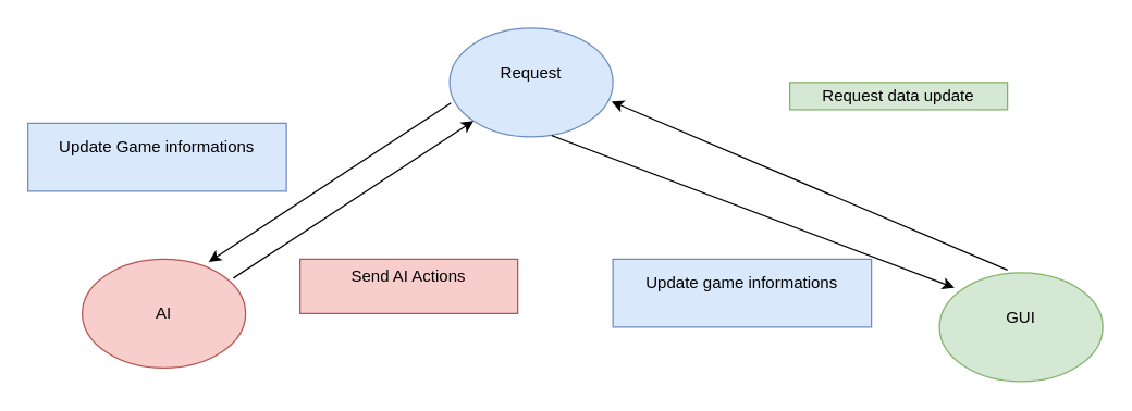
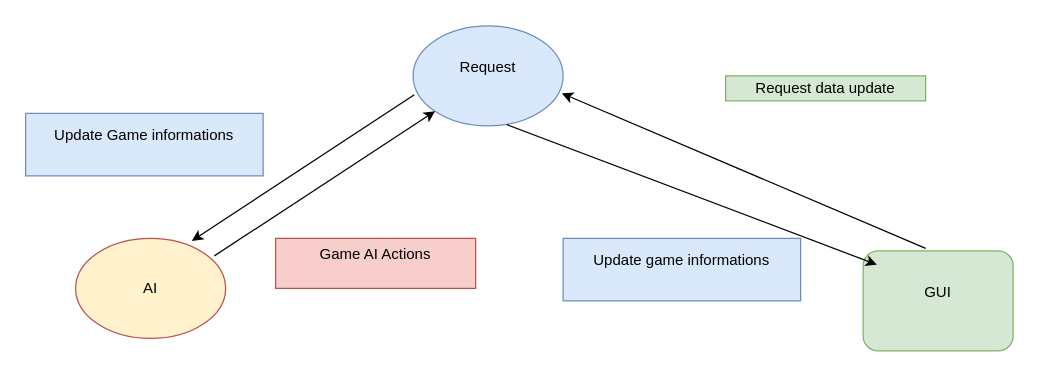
  <mxCell id="0" />
  <mxCell id="1" parent="0" />
- <mxCell id="2" value="&lt;div&gt;GUI&lt;/div&gt;&lt;div&gt;&lt;br&gt;&lt;/div&gt;" style="ellipse;whiteSpace=wrap;html=1;fillColor=#d5e8d4;strokeColor=#82b366;" vertex="1" parent="1"><mxGeometry x="690" y="200" width="120" height="80" as="geometry" /></mxCell>
- <mxCell id="3" value="AI" style="ellipse;whiteSpace=wrap;html=1;fillColor=#f8cecc;strokeColor=#b85450;" vertex="1" parent="1"><mxGeometry x="60" y="190" width="120" height="80" as="geometry" /></mxCell>
+ <mxCell id="2" value="&lt;div&gt;GUI&lt;/div&gt;&lt;div&gt;&lt;br&gt;&lt;/div&gt;" style="whiteSpace=wrap;html=1;fillColor=#d5e8d4;strokeColor=#82b366;rounded=1;" vertex="1" parent="1"><mxGeometry x="690" y="200" width="120" height="80" as="geometry" /></mxCell>
+ <mxCell id="3" value="AI" style="ellipse;whiteSpace=wrap;html=1;fillColor=#fff2cc;strokeColor=#b85450;" vertex="1" parent="1"><mxGeometry x="60" y="190" width="120" height="80" as="geometry" /></mxCell>
  <mxCell id="4" value="&lt;div&gt;Request&lt;/div&gt;&lt;div&gt;&lt;br&gt;&lt;/div&gt;" style="ellipse;whiteSpace=wrap;html=1;fillColor=#dae8fc;strokeColor=#6c8ebf;" vertex="1" parent="1"><mxGeometry x="330" y="20" width="120" height="80" as="geometry" /></mxCell>
  <mxCell id="5" value="" style="endArrow=classic;html=1;entryX=0;entryY=1;entryDx=0;entryDy=0;exitX=0.925;exitY=0.175;exitDx=0;exitDy=0;exitPerimeter=0;" edge="1" parent="1" source="3" target="4"><mxGeometry width="50" height="50" relative="1" as="geometry"><mxPoint x="-280" y="160" as="sourcePoint" /><mxPoint x="-230" y="110" as="targetPoint" /></mxGeometry></mxCell>
  <mxCell id="6" value="" style="endArrow=classic;html=1;exitX=0.008;exitY=0.688;exitDx=0;exitDy=0;exitPerimeter=0;entryX=0.775;entryY=0.025;entryDx=0;entryDy=0;entryPerimeter=0;" edge="1" parent="1" source="4" target="3"><mxGeometry width="50" height="50" relative="1" as="geometry"><mxPoint x="220" y="20" as="sourcePoint" /><mxPoint x="270" y="-30" as="targetPoint" /></mxGeometry></mxCell>
  <mxCell id="7" value="&lt;div&gt;Update Game informations&lt;/div&gt;&lt;div&gt;&lt;br&gt;&lt;/div&gt;" style="text;html=1;strokeColor=#6c8ebf;fillColor=#dae8fc;align=center;verticalAlign=middle;whiteSpace=wrap;rounded=0;" vertex="1" parent="1"><mxGeometry x="20" y="90" width="190" height="50" as="geometry" /></mxCell>
- <mxCell id="8" value="&lt;div&gt;Send AI Actions&lt;/div&gt;&lt;div&gt;&lt;br&gt;&lt;/div&gt;" style="text;html=1;strokeColor=#b85450;fillColor=#f8cecc;align=center;verticalAlign=middle;whiteSpace=wrap;rounded=0;" vertex="1" parent="1"><mxGeometry x="220" y="190" width="160" height="40" as="geometry" /></mxCell>
+ <mxCell id="8" value="&lt;div&gt;Game AI Actions&lt;/div&gt;&lt;div&gt;&lt;br&gt;&lt;/div&gt;" style="text;html=1;strokeColor=#b85450;fillColor=#f8cecc;align=center;verticalAlign=middle;whiteSpace=wrap;rounded=0;" vertex="1" parent="1"><mxGeometry x="220" y="190" width="160" height="40" as="geometry" /></mxCell>
  <mxCell id="9" value="" style="endArrow=classic;html=1;entryX=0.992;entryY=0.675;entryDx=0;entryDy=0;entryPerimeter=0;exitX=0.417;exitY=-0.025;exitDx=0;exitDy=0;exitPerimeter=0;" edge="1" parent="1" source="2" target="4"><mxGeometry width="50" height="50" relative="1" as="geometry"><mxPoint x="560" y="180" as="sourcePoint" /><mxPoint x="450" y="80" as="targetPoint" /></mxGeometry></mxCell>
  <mxCell id="10" value="" style="endArrow=classic;html=1;exitX=0.625;exitY=0.988;exitDx=0;exitDy=0;exitPerimeter=0;entryX=0.092;entryY=0.138;entryDx=0;entryDy=0;entryPerimeter=0;" edge="1" parent="1" source="4" target="2"><mxGeometry width="50" height="50" relative="1" as="geometry"><mxPoint x="330" y="120" as="sourcePoint" /><mxPoint x="380" y="70" as="targetPoint" /></mxGeometry></mxCell>
  <mxCell id="11" value="Request data update" style="text;html=1;strokeColor=#82b366;fillColor=#d5e8d4;align=center;verticalAlign=middle;whiteSpace=wrap;rounded=0;" vertex="1" parent="1"><mxGeometry x="580" y="60" width="160" height="20" as="geometry" /></mxCell>
  <mxCell id="12" value="&lt;div&gt;Update game informations&lt;/div&gt;&lt;div&gt;&lt;br&gt;&lt;/div&gt;" style="text;html=1;strokeColor=#6c8ebf;fillColor=#dae8fc;align=center;verticalAlign=middle;whiteSpace=wrap;rounded=0;" vertex="1" parent="1"><mxGeometry x="450" y="190" width="190" height="50" as="geometry" /></mxCell>
